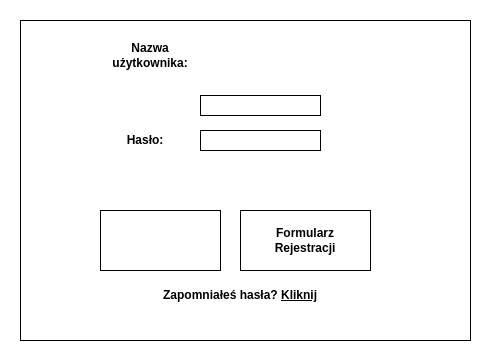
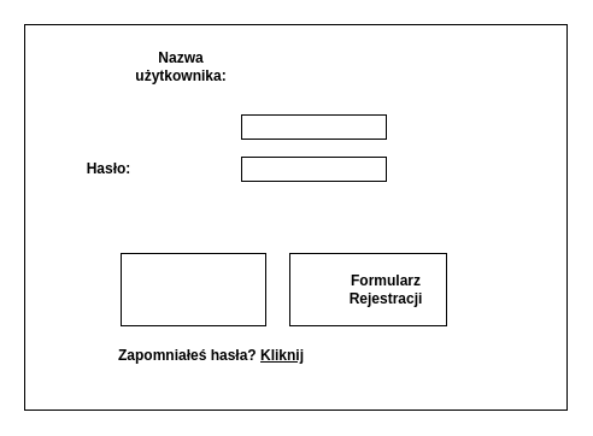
  <mxCell id="0" />
  <mxCell id="1" parent="0" />
  <mxCell id="2" value="" style="rounded=0;whiteSpace=wrap;html=1;" parent="1" vertex="1"><mxGeometry x="20" y="20" width="450" height="320" as="geometry" /></mxCell>
  <mxCell id="3" value="&lt;b&gt;Nazwa użytkownika:&lt;/b&gt;" style="text;html=1;align=center;verticalAlign=middle;whiteSpace=wrap;rounded=0;" parent="1" vertex="1"><mxGeometry x="105" y="40" width="90" height="30" as="geometry" /></mxCell>
  <mxCell id="4" value="" style="rounded=0;whiteSpace=wrap;html=1;" parent="1" vertex="1"><mxGeometry x="200" y="95" width="120" height="20" as="geometry" /></mxCell>
  <mxCell id="5" style="edgeStyle=orthogonalEdgeStyle;rounded=0;orthogonalLoop=1;jettySize=auto;html=1;exitX=0.5;exitY=1;exitDx=0;exitDy=0;" parent="1" source="4" target="4" edge="1"><mxGeometry relative="1" as="geometry" /></mxCell>
- <mxCell id="6" value="&lt;b&gt;Hasło:&lt;/b&gt;" style="text;html=1;align=center;verticalAlign=middle;whiteSpace=wrap;rounded=0;" parent="1" vertex="1"><mxGeometry x="115" y="125" width="60" height="30" as="geometry" /></mxCell>
+ <mxCell id="6" value="&lt;b&gt;Hasło:&lt;/b&gt;" style="text;html=1;align=center;verticalAlign=middle;whiteSpace=wrap;rounded=0;" parent="1" vertex="1"><mxGeometry x="60" y="125" width="60" height="30" as="geometry" /></mxCell>
  <mxCell id="7" value="" style="rounded=0;whiteSpace=wrap;html=1;" parent="1" vertex="1"><mxGeometry x="200" y="130" width="120" height="20" as="geometry" /></mxCell>
  <mxCell id="8" value="" style="rounded=0;whiteSpace=wrap;html=1;" parent="1" vertex="1"><mxGeometry x="100" y="210" width="120" height="60" as="geometry" /></mxCell>
  <mxCell id="9" value="" style="rounded=0;whiteSpace=wrap;html=1;" parent="1" vertex="1"><mxGeometry x="240" y="210" width="130" height="60" as="geometry" /></mxCell>
- <mxCell id="10" value="&lt;b&gt;Formularz Rejestracji&lt;/b&gt;" style="text;html=1;align=center;verticalAlign=middle;whiteSpace=wrap;rounded=0;" parent="1" vertex="1"><mxGeometry x="265" y="225" width="80" height="30" as="geometry" /></mxCell>
- <mxCell id="11" value="&lt;b&gt;Zapomniałeś hasła? &lt;u&gt;Kliknij&lt;/u&gt;&lt;/b&gt;" style="text;html=1;align=center;verticalAlign=middle;whiteSpace=wrap;rounded=0;" parent="1" vertex="1"><mxGeometry x="135" y="280" width="210" height="30" as="geometry" /></mxCell>
+ <mxCell id="10" value="&lt;b&gt;Formularz Rejestracji&lt;/b&gt;" style="text;html=1;align=center;verticalAlign=middle;whiteSpace=wrap;rounded=0;" parent="1" vertex="1"><mxGeometry x="280" y="225" width="80" height="30" as="geometry" /></mxCell>
+ <mxCell id="11" value="&lt;b&gt;Zapomniałeś hasła? &lt;u&gt;Kliknij&lt;/u&gt;&lt;/b&gt;" style="text;html=1;align=center;verticalAlign=middle;whiteSpace=wrap;rounded=0;" parent="1" vertex="1"><mxGeometry x="70" y="280" width="210" height="30" as="geometry" /></mxCell>
